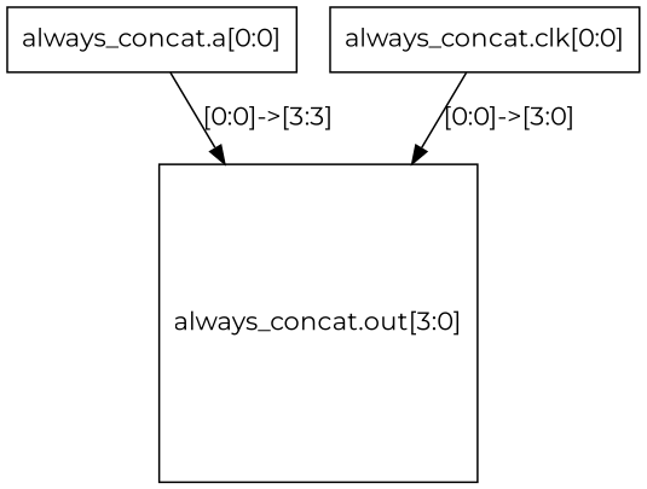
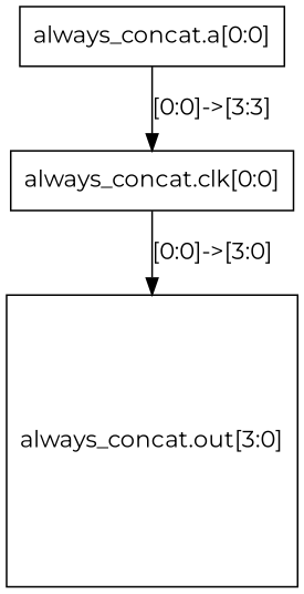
  digraph {
    fontname=Montserrat
    node [fontname=Montserrat shape=rectangle]
    edge [fontname=Montserrat]
    n1 [label="always_concat.a[0:0]"]
    n2 [label="always_concat.out[3:0]" shape=square]
    n3 [label="always_concat.clk[0:0]"]
-   n1 -> n2 [label="[0:0]->[3:3]"]
+   n1 -> n3 [label="[0:0]->[3:3]"]
    n3 -> n2 [label="[0:0]->[3:0]"]
  }
